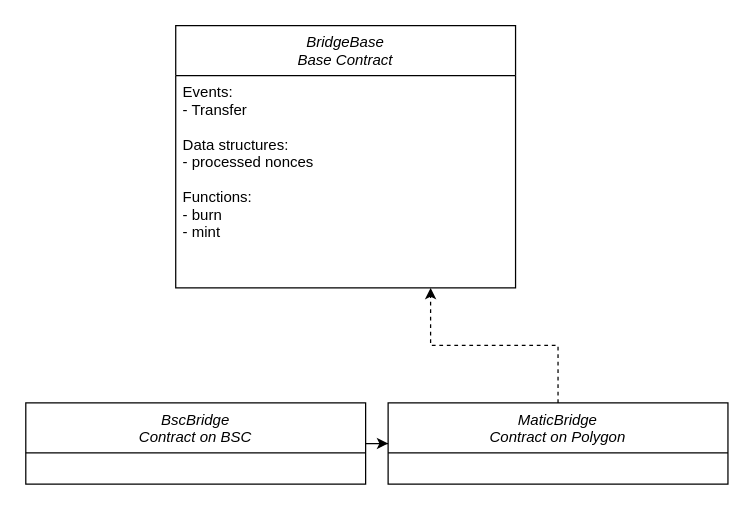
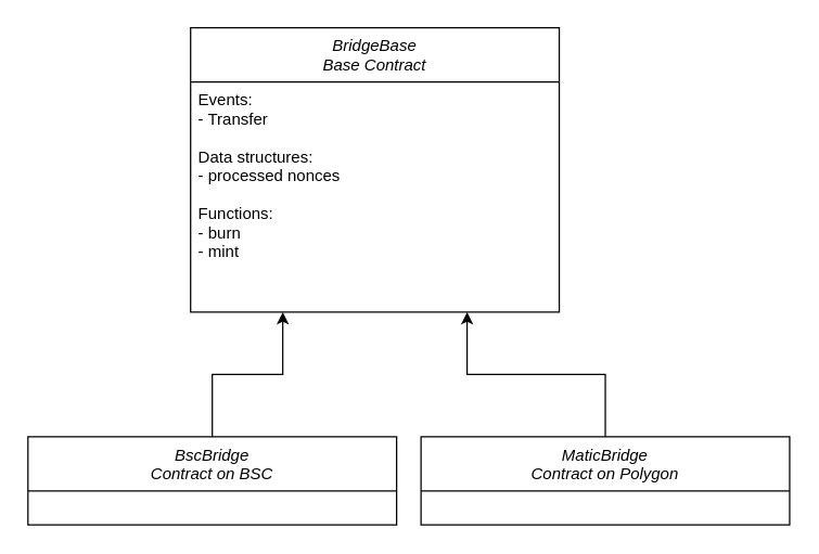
  <mxCell id="0" />
  <mxCell id="1" parent="0" />
  <mxCell id="2" value="BridgeBase&#10;Base Contract&#10;" style="swimlane;fontStyle=2;align=center;verticalAlign=top;childLayout=stackLayout;horizontal=1;startSize=40;horizontalStack=0;resizeParent=1;resizeLast=0;collapsible=1;marginBottom=0;rounded=0;shadow=0;strokeWidth=1;" parent="1" vertex="1"><mxGeometry x="140" y="20" width="272" height="210" as="geometry"><mxRectangle x="230" y="140" width="160" height="26" as="alternateBounds" /></mxGeometry></mxCell>
  <mxCell id="3" value="Events:&#10;- Transfer&#10;&#10;Data structures:&#10;- processed nonces&#10;&#10;Functions:&#10;- burn&#10;- mint" style="text;align=left;verticalAlign=top;spacingLeft=4;spacingRight=4;overflow=hidden;rotatable=0;points=[[0,0.5],[1,0.5]];portConstraint=eastwest;" parent="2" vertex="1"><mxGeometry y="40" width="272" height="170" as="geometry" /></mxCell>
- <mxCell id="4" style="edgeStyle=orthogonalEdgeStyle;rounded=0;orthogonalLoop=1;jettySize=auto;html=1;" parent="1" source="5" target="7" edge="1"><mxGeometry relative="1" as="geometry" /></mxCell>
+ <mxCell id="4" style="edgeStyle=orthogonalEdgeStyle;rounded=0;orthogonalLoop=1;jettySize=auto;html=1;entryX=0.25;entryY=1;entryDx=0;entryDy=0;" parent="1" source="5" target="2" edge="1"><mxGeometry relative="1" as="geometry" /></mxCell>
  <mxCell id="5" value="BscBridge&#10;Contract on BSC" style="swimlane;fontStyle=2;align=center;verticalAlign=top;childLayout=stackLayout;horizontal=1;startSize=40;horizontalStack=0;resizeParent=1;resizeLast=0;collapsible=1;marginBottom=0;rounded=0;shadow=0;strokeWidth=1;" parent="1" vertex="1"><mxGeometry x="20" y="322" width="272" height="65" as="geometry"><mxRectangle x="230" y="140" width="160" height="26" as="alternateBounds" /></mxGeometry></mxCell>
- <mxCell id="6" style="edgeStyle=orthogonalEdgeStyle;rounded=0;orthogonalLoop=1;jettySize=auto;html=1;entryX=0.75;entryY=1;entryDx=0;entryDy=0;dashed=1;" parent="1" source="7" target="2" edge="1"><mxGeometry relative="1" as="geometry" /></mxCell>
+ <mxCell id="6" style="edgeStyle=orthogonalEdgeStyle;rounded=0;orthogonalLoop=1;jettySize=auto;html=1;entryX=0.75;entryY=1;entryDx=0;entryDy=0;" parent="1" source="7" target="2" edge="1"><mxGeometry relative="1" as="geometry" /></mxCell>
  <mxCell id="7" value="MaticBridge&#10;Contract on Polygon&#10;" style="swimlane;fontStyle=2;align=center;verticalAlign=top;childLayout=stackLayout;horizontal=1;startSize=40;horizontalStack=0;resizeParent=1;resizeLast=0;collapsible=1;marginBottom=0;rounded=0;shadow=0;strokeWidth=1;" parent="1" vertex="1"><mxGeometry x="310" y="322" width="272" height="65" as="geometry"><mxRectangle x="230" y="140" width="160" height="26" as="alternateBounds" /></mxGeometry></mxCell>
